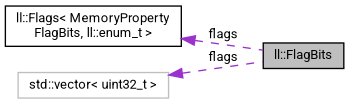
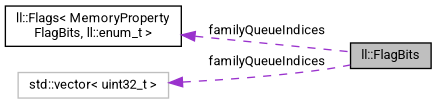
  digraph {
    fontname=Roboto
    rankdir=LR
    node [color=black fillcolor=white fontname=Roboto fontsize=10 shape=record style=filled]
    edge [color=darkorchid3 dir=back fontname=Roboto fontsize=10 labelfontname=Helvetica labelfontsize=10 style=dashed]
    n1 [fillcolor=grey75 fontcolor=black height=0.2 label="ll::FlagBits" width=0.4]
    n2 [height=0.2 label="ll::Flags\< MemoryProperty\lFlagBits, ll::enum_t \>" width=0.4]
    n3 [color=grey75 height=0.2 label="std::vector\< uint32_t \>" width=0.4]
-   n2 -> n1 [label=" flags"]
-   n3 -> n1 [label=" flags"]
+   n2 -> n1 [label=" familyQueueIndices"]
+   n3 -> n1 [label=" familyQueueIndices"]
  }
